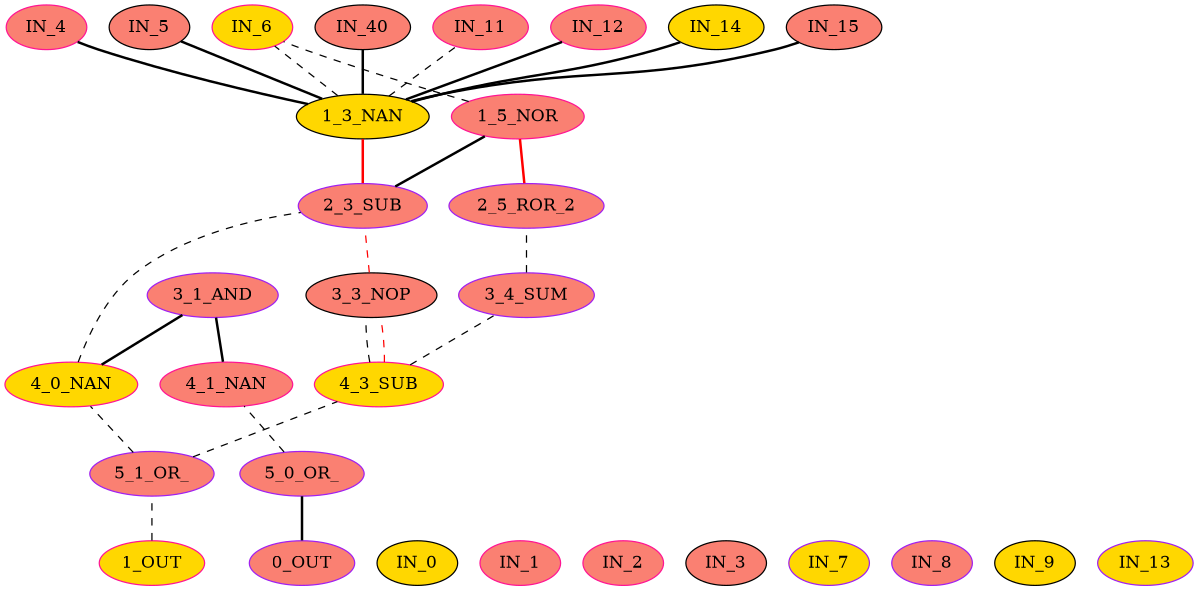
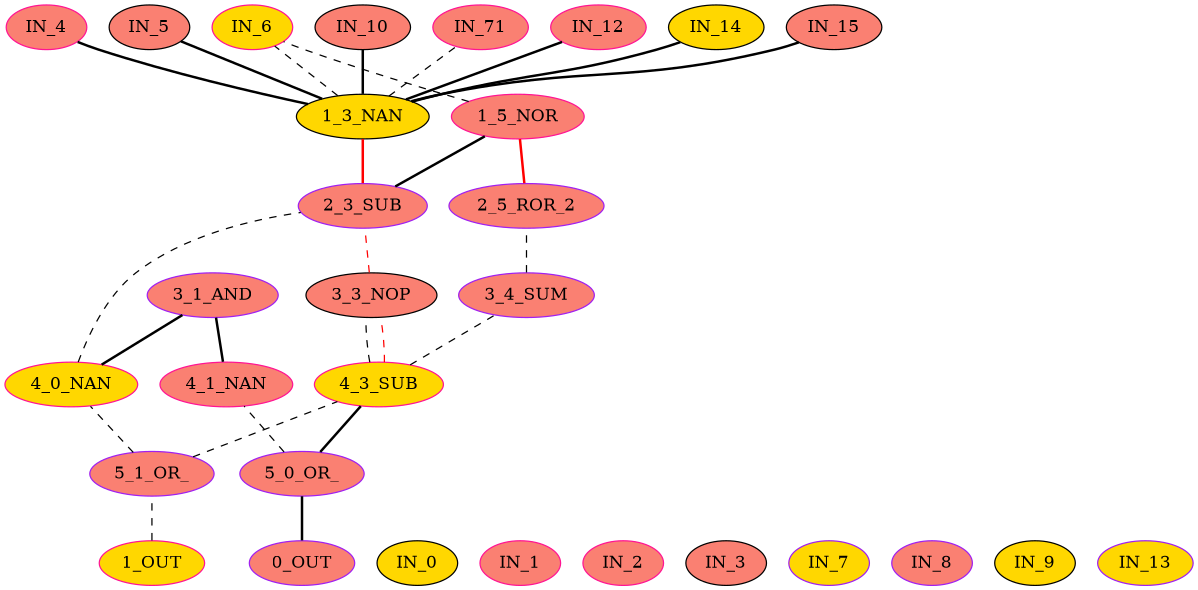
  digraph {
    ordering=out
    rankdir=BT
    node [color=deeppink fillcolor=salmon style=filled]
    edge [dir=none style=bold]
    "1_3_NAN" [color=black fillcolor=gold]
    "1_5_NOR"
    "2_3_SUB" [color=purple]
    "2_5_ROR_2" [color=purple]
    "3_1_AND" [color=purple]
    "3_3_NOP" [color=black]
    "3_4_SUM" [color=purple]
    "4_0_NAN" [fillcolor=gold]
    "4_1_NAN"
    "4_3_SUB" [fillcolor=gold]
    "5_0_OR_" [color=purple]
    "5_1_OR_" [color=purple]
    IN_4
    IN_5 [color=black]
    IN_6 [fillcolor=gold]
-   IN_10 [color=black label=IN_40]
-   IN_11
+   IN_10 [color=black]
+   IN_11 [label=IN_71]
    IN_12
    IN_14 [color=black fillcolor=gold]
    IN_15 [color=black]
    IN_0 [color=black fillcolor=gold]
    IN_1
    IN_2
    IN_3 [color=black]
    IN_7 [color=purple fillcolor=gold]
    IN_8 [color=purple]
    IN_9 [color=black fillcolor=gold]
    IN_13 [color=purple fillcolor=gold]
    "0_OUT" [color=purple]
    "1_OUT" [fillcolor=gold]
    subgraph sub_1 {
      rank=same
      "1_3_NAN"
      "1_5_NOR"
    }
    subgraph sub_2 {
      rank=same
      "2_3_SUB"
      "2_5_ROR_2"
    }
    subgraph sub_3 {
      rank=same
      "3_1_AND"
      "3_3_NOP"
      "3_4_SUM"
    }
    subgraph sub_4 {
      rank=same
      "4_0_NAN"
      "4_1_NAN"
      "4_3_SUB"
    }
    subgraph sub_5 {
      rank=same
      "5_0_OR_"
      "5_1_OR_"
    }
    "1_3_NAN" -> IN_4
    "1_3_NAN" -> IN_5
    "1_3_NAN" -> IN_6 [style=dashed]
    "1_3_NAN" -> IN_10
    "1_3_NAN" -> IN_11 [style=dashed]
    "1_3_NAN" -> IN_12
    "1_3_NAN" -> IN_14
    "1_3_NAN" -> IN_15
    "1_5_NOR" -> IN_6 [style=dashed]
    "2_3_SUB" -> "1_3_NAN" [color=red]
    "2_3_SUB" -> "1_5_NOR"
    "2_5_ROR_2" -> "1_5_NOR" [color=red]
    "3_3_NOP" -> "2_3_SUB" [color=red style=dashed]
    "3_4_SUM" -> "2_5_ROR_2" [style=dashed]
    "4_0_NAN" -> "2_3_SUB" [style=dashed]
    "4_0_NAN" -> "3_1_AND"
    "4_1_NAN" -> "3_1_AND"
    "4_3_SUB" -> "3_3_NOP" [style=dashed]
    "4_3_SUB" -> "3_3_NOP" [color=red style=dashed]
    "4_3_SUB" -> "3_4_SUM" [style=dashed]
    "5_0_OR_" -> "4_1_NAN" [style=dashed]
+   "5_0_OR_" -> "4_3_SUB"
    "5_1_OR_" -> "4_0_NAN" [style=dashed]
    "5_1_OR_" -> "4_3_SUB" [style=dashed]
    "0_OUT" -> "5_0_OR_"
    "1_OUT" -> "5_1_OR_" [style=dashed]
  }
